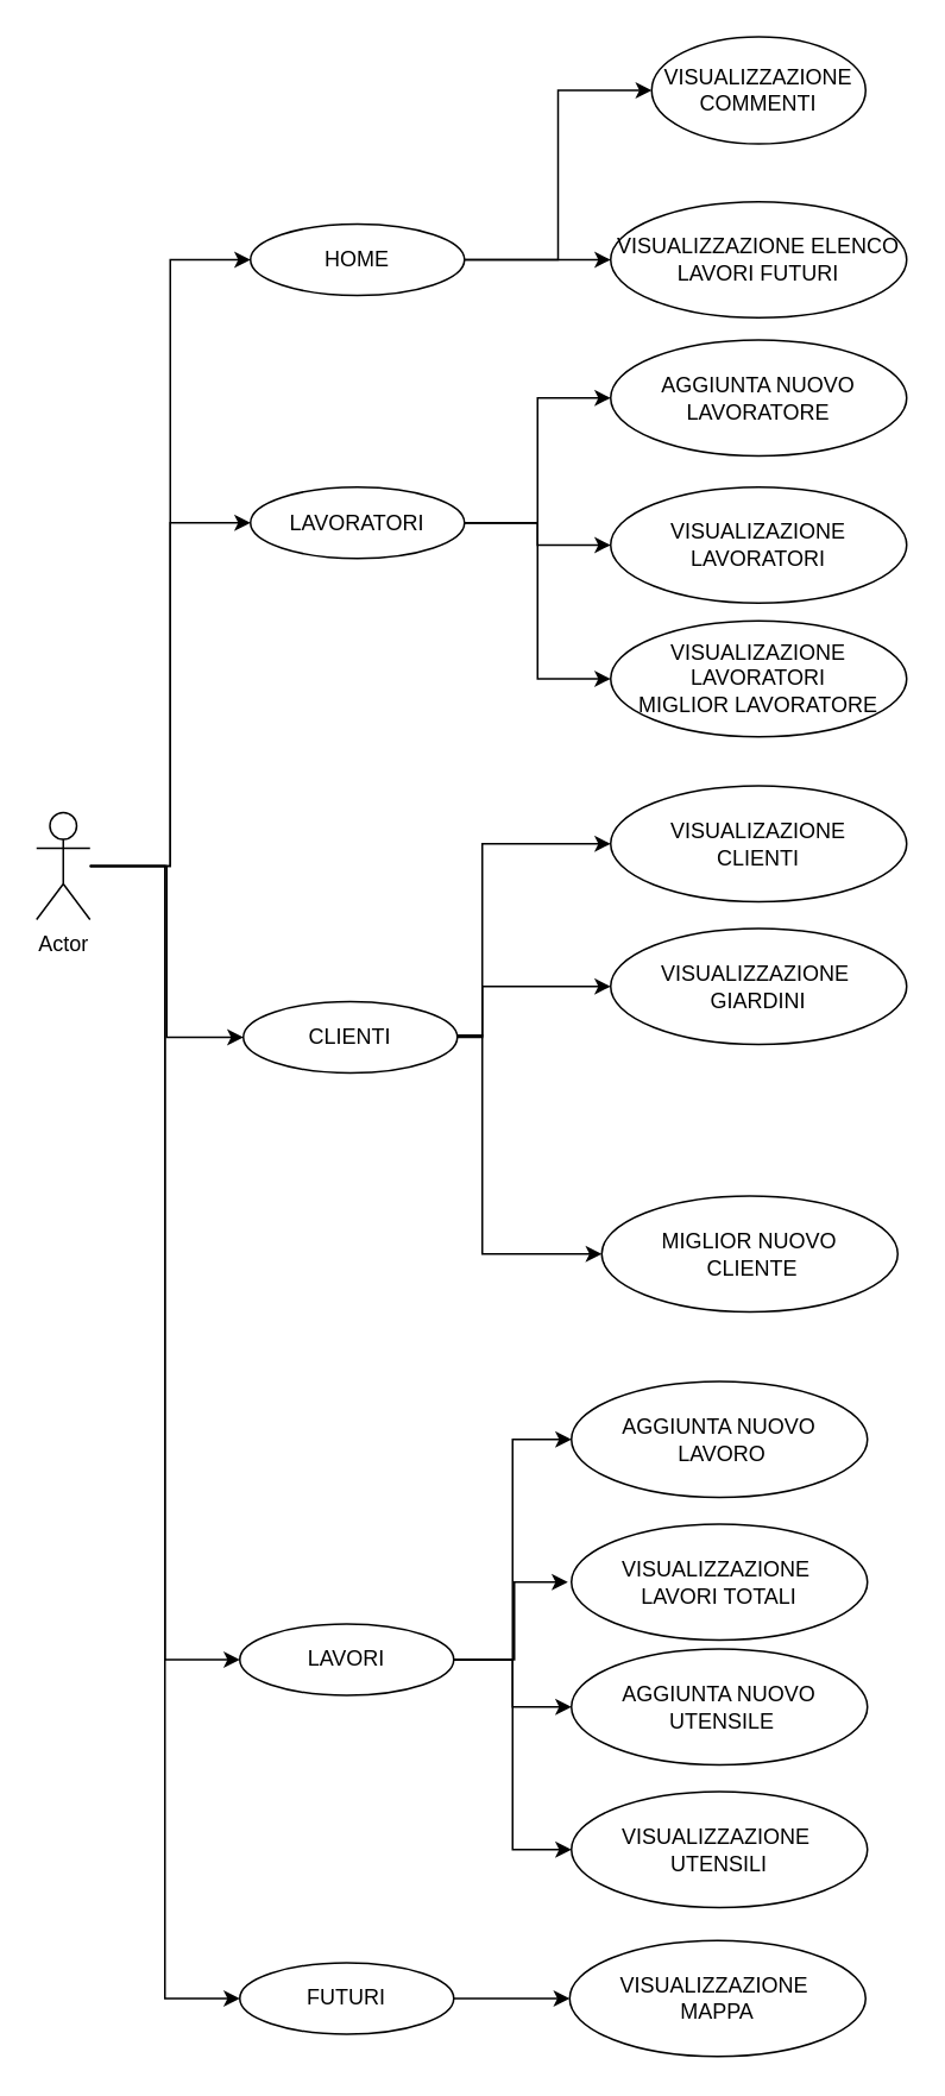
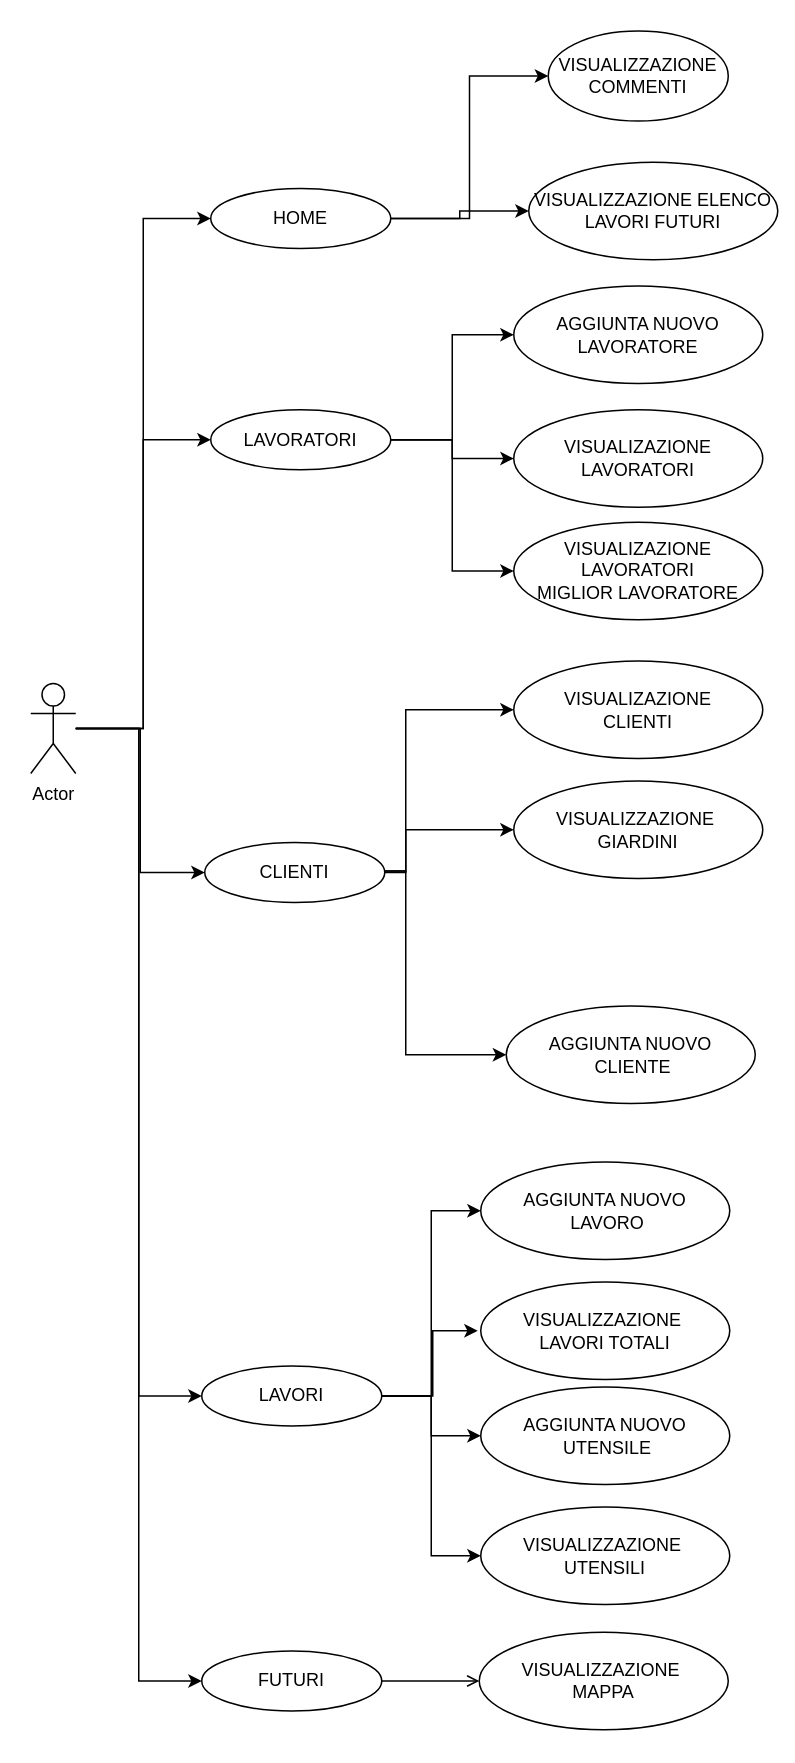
  <mxCell id="0" />
  <mxCell id="1" parent="0" />
  <mxCell id="2" style="edgeStyle=orthogonalEdgeStyle;rounded=0;orthogonalLoop=1;jettySize=auto;html=1;entryX=0;entryY=0.5;entryDx=0;entryDy=0;" edge="1" parent="1" source="7" target="10"><mxGeometry relative="1" as="geometry" /></mxCell>
  <mxCell id="3" style="edgeStyle=orthogonalEdgeStyle;rounded=0;orthogonalLoop=1;jettySize=auto;html=1;entryX=0;entryY=0.5;entryDx=0;entryDy=0;" edge="1" parent="1" source="7" target="14"><mxGeometry relative="1" as="geometry" /></mxCell>
  <mxCell id="4" style="edgeStyle=orthogonalEdgeStyle;rounded=0;orthogonalLoop=1;jettySize=auto;html=1;entryX=0;entryY=0.5;entryDx=0;entryDy=0;" edge="1" parent="1" source="7" target="18"><mxGeometry relative="1" as="geometry" /></mxCell>
  <mxCell id="5" style="edgeStyle=orthogonalEdgeStyle;rounded=0;orthogonalLoop=1;jettySize=auto;html=1;entryX=0;entryY=0.5;entryDx=0;entryDy=0;" edge="1" parent="1" source="7" target="23"><mxGeometry relative="1" as="geometry" /></mxCell>
  <mxCell id="6" style="edgeStyle=orthogonalEdgeStyle;rounded=0;orthogonalLoop=1;jettySize=auto;html=1;entryX=0;entryY=0.5;entryDx=0;entryDy=0;" edge="1" parent="1" source="7" target="25"><mxGeometry relative="1" as="geometry" /></mxCell>
  <mxCell id="7" value="Actor" style="shape=umlActor;verticalLabelPosition=bottom;verticalAlign=top;html=1;outlineConnect=0;" vertex="1" parent="1"><mxGeometry x="20" y="455" width="30" height="60" as="geometry" /></mxCell>
  <mxCell id="8" style="edgeStyle=orthogonalEdgeStyle;rounded=0;orthogonalLoop=1;jettySize=auto;html=1;entryX=0;entryY=0.5;entryDx=0;entryDy=0;" edge="1" parent="1" source="10" target="26"><mxGeometry relative="1" as="geometry" /></mxCell>
  <mxCell id="9" style="edgeStyle=orthogonalEdgeStyle;rounded=0;orthogonalLoop=1;jettySize=auto;html=1;entryX=0;entryY=0.5;entryDx=0;entryDy=0;" edge="1" parent="1" source="10" target="27"><mxGeometry relative="1" as="geometry" /></mxCell>
  <mxCell id="10" value="HOME" style="ellipse;whiteSpace=wrap;html=1;" vertex="1" parent="1"><mxGeometry x="140" y="125" width="120" height="40" as="geometry" /></mxCell>
  <mxCell id="11" style="edgeStyle=orthogonalEdgeStyle;rounded=0;orthogonalLoop=1;jettySize=auto;html=1;entryX=0;entryY=0.5;entryDx=0;entryDy=0;" edge="1" parent="1" source="14" target="28"><mxGeometry relative="1" as="geometry" /></mxCell>
  <mxCell id="12" style="edgeStyle=orthogonalEdgeStyle;rounded=0;orthogonalLoop=1;jettySize=auto;html=1;entryX=0;entryY=0.5;entryDx=0;entryDy=0;" edge="1" parent="1" source="14" target="32"><mxGeometry relative="1" as="geometry" /></mxCell>
  <mxCell id="13" style="edgeStyle=orthogonalEdgeStyle;rounded=0;orthogonalLoop=1;jettySize=auto;html=1;entryX=0;entryY=0.5;entryDx=0;entryDy=0;" edge="1" parent="1" source="14" target="33"><mxGeometry relative="1" as="geometry" /></mxCell>
  <mxCell id="14" value="LAVORATORI" style="ellipse;whiteSpace=wrap;html=1;" vertex="1" parent="1"><mxGeometry x="140" y="272.5" width="120" height="40" as="geometry" /></mxCell>
  <mxCell id="15" style="edgeStyle=orthogonalEdgeStyle;rounded=0;orthogonalLoop=1;jettySize=auto;html=1;entryX=0;entryY=0.5;entryDx=0;entryDy=0;" edge="1" parent="1" source="18" target="29"><mxGeometry relative="1" as="geometry"><Array as="points"><mxPoint x="270" y="580" /><mxPoint x="270" y="473" /></Array></mxGeometry></mxCell>
  <mxCell id="16" style="edgeStyle=orthogonalEdgeStyle;rounded=0;orthogonalLoop=1;jettySize=auto;html=1;entryX=0;entryY=0.5;entryDx=0;entryDy=0;" edge="1" parent="1" source="18" target="30"><mxGeometry relative="1" as="geometry"><Array as="points"><mxPoint x="270" y="581" /><mxPoint x="270" y="553" /></Array></mxGeometry></mxCell>
  <mxCell id="17" style="edgeStyle=orthogonalEdgeStyle;rounded=0;orthogonalLoop=1;jettySize=auto;html=1;entryX=0;entryY=0.5;entryDx=0;entryDy=0;" edge="1" parent="1" source="18" target="31"><mxGeometry relative="1" as="geometry"><Array as="points"><mxPoint x="270" y="580" /><mxPoint x="270" y="703" /></Array></mxGeometry></mxCell>
  <mxCell id="18" value="CLIENTI" style="ellipse;whiteSpace=wrap;html=1;" vertex="1" parent="1"><mxGeometry x="136" y="561" width="120" height="40" as="geometry" /></mxCell>
  <mxCell id="19" style="edgeStyle=orthogonalEdgeStyle;rounded=0;orthogonalLoop=1;jettySize=auto;html=1;entryX=0;entryY=0.5;entryDx=0;entryDy=0;" edge="1" parent="1" source="23" target="35"><mxGeometry relative="1" as="geometry" /></mxCell>
  <mxCell id="20" style="edgeStyle=orthogonalEdgeStyle;rounded=0;orthogonalLoop=1;jettySize=auto;html=1;entryX=0;entryY=0.5;entryDx=0;entryDy=0;" edge="1" parent="1"><mxGeometry relative="1" as="geometry"><mxPoint x="252" y="930" as="sourcePoint" /><mxPoint x="318" y="886.5" as="targetPoint" /><Array as="points"><mxPoint x="288" y="930" /><mxPoint x="288" y="887" /></Array></mxGeometry></mxCell>
  <mxCell id="21" style="edgeStyle=orthogonalEdgeStyle;rounded=0;orthogonalLoop=1;jettySize=auto;html=1;entryX=0;entryY=0.5;entryDx=0;entryDy=0;" edge="1" parent="1" source="23" target="37"><mxGeometry relative="1" as="geometry" /></mxCell>
  <mxCell id="22" style="edgeStyle=orthogonalEdgeStyle;rounded=0;orthogonalLoop=1;jettySize=auto;html=1;entryX=0;entryY=0.5;entryDx=0;entryDy=0;" edge="1" parent="1" source="23" target="38"><mxGeometry relative="1" as="geometry" /></mxCell>
  <mxCell id="23" value="LAVORI" style="ellipse;whiteSpace=wrap;html=1;" vertex="1" parent="1"><mxGeometry x="134" y="910" width="120" height="40" as="geometry" /></mxCell>
- <mxCell id="24" style="edgeStyle=orthogonalEdgeStyle;rounded=0;orthogonalLoop=1;jettySize=auto;html=1;entryX=0;entryY=0.5;entryDx=0;entryDy=0;" edge="1" parent="1" source="25" target="34"><mxGeometry relative="1" as="geometry" /></mxCell>
+ <mxCell id="24" style="edgeStyle=orthogonalEdgeStyle;rounded=0;orthogonalLoop=1;jettySize=auto;html=1;entryX=0;entryY=0.5;entryDx=0;entryDy=0;endArrow=open;" edge="1" parent="1" source="25" target="34"><mxGeometry relative="1" as="geometry" /></mxCell>
  <mxCell id="25" value="FUTURI" style="ellipse;whiteSpace=wrap;html=1;" vertex="1" parent="1"><mxGeometry x="134" y="1100" width="120" height="40" as="geometry" /></mxCell>
- <mxCell id="26" value="VISUALIZZAZIONE ELENCO LAVORI FUTURI" style="ellipse;whiteSpace=wrap;html=1;" vertex="1" parent="1"><mxGeometry x="342" y="112.5" width="166" height="65" as="geometry" /></mxCell>
+ <mxCell id="26" value="VISUALIZZAZIONE ELENCO LAVORI FUTURI" style="ellipse;whiteSpace=wrap;html=1;" vertex="1" parent="1"><mxGeometry x="352" y="107.5" width="166" height="65" as="geometry" /></mxCell>
  <mxCell id="27" value="VISUALIZZAZIONE COMMENTI" style="ellipse;whiteSpace=wrap;html=1;" vertex="1" parent="1"><mxGeometry x="365" y="20" width="120" height="60" as="geometry" /></mxCell>
  <mxCell id="28" value="AGGIUNTA NUOVO LAVORATORE" style="ellipse;whiteSpace=wrap;html=1;" vertex="1" parent="1"><mxGeometry x="342" y="190" width="166" height="65" as="geometry" /></mxCell>
  <mxCell id="29" value="VISUALIZAZIONE&lt;br&gt;CLIENTI" style="ellipse;whiteSpace=wrap;html=1;" vertex="1" parent="1"><mxGeometry x="342" y="440" width="166" height="65" as="geometry" /></mxCell>
  <mxCell id="30" value="VISUALIZZAZIONE&amp;nbsp;&lt;br&gt;GIARDINI" style="ellipse;whiteSpace=wrap;html=1;" vertex="1" parent="1"><mxGeometry x="342" y="520" width="166" height="65" as="geometry" /></mxCell>
- <mxCell id="31" value="MIGLIOR NUOVO&lt;br&gt;&amp;nbsp;CLIENTE" style="ellipse;whiteSpace=wrap;html=1;" vertex="1" parent="1"><mxGeometry x="337" y="670" width="166" height="65" as="geometry" /></mxCell>
+ <mxCell id="31" value="AGGIUNTA NUOVO&lt;br&gt;&amp;nbsp;CLIENTE" style="ellipse;whiteSpace=wrap;html=1;" vertex="1" parent="1"><mxGeometry x="337" y="670" width="166" height="65" as="geometry" /></mxCell>
  <mxCell id="32" value="VISUALIZAZIONE&lt;br&gt;LAVORATORI" style="ellipse;whiteSpace=wrap;html=1;" vertex="1" parent="1"><mxGeometry x="342" y="272.5" width="166" height="65" as="geometry" /></mxCell>
  <mxCell id="33" value="VISUALIZAZIONE&lt;br&gt;LAVORATORI&lt;br&gt;MIGLIOR LAVORATORE" style="ellipse;whiteSpace=wrap;html=1;" vertex="1" parent="1"><mxGeometry x="342" y="347.5" width="166" height="65" as="geometry" /></mxCell>
  <mxCell id="34" value="VISUALIZZAZIONE&amp;nbsp;&lt;br&gt;MAPPA" style="ellipse;whiteSpace=wrap;html=1;" vertex="1" parent="1"><mxGeometry x="319" y="1087.5" width="166" height="65" as="geometry" /></mxCell>
  <mxCell id="35" value="AGGIUNTA NUOVO&lt;br&gt;&amp;nbsp;LAVORO" style="ellipse;whiteSpace=wrap;html=1;" vertex="1" parent="1"><mxGeometry x="320" y="774" width="166" height="65" as="geometry" /></mxCell>
  <mxCell id="36" value="VISUALIZZAZIONE&amp;nbsp;&lt;br&gt;LAVORI TOTALI" style="ellipse;whiteSpace=wrap;html=1;" vertex="1" parent="1"><mxGeometry x="320" y="854" width="166" height="65" as="geometry" /></mxCell>
  <mxCell id="37" value="AGGIUNTA NUOVO&lt;br&gt;&amp;nbsp;UTENSILE" style="ellipse;whiteSpace=wrap;html=1;" vertex="1" parent="1"><mxGeometry x="320" y="924" width="166" height="65" as="geometry" /></mxCell>
  <mxCell id="38" value="VISUALIZZAZIONE&amp;nbsp;&lt;br&gt;UTENSILI" style="ellipse;whiteSpace=wrap;html=1;" vertex="1" parent="1"><mxGeometry x="320" y="1004" width="166" height="65" as="geometry" /></mxCell>
